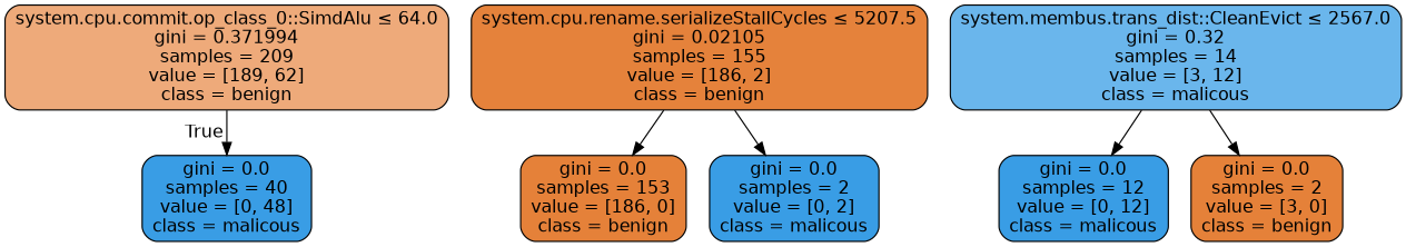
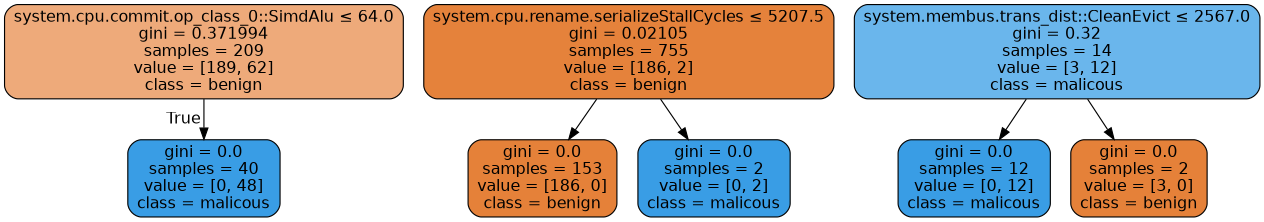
  digraph {
    fontname="DejaVu Sans"
    node [color=black fillcolor="#399de5" fontname="DejaVu Sans" shape=box style="filled, rounded"]
    edge [fontname="DejaVu Sans"]
    n1 [fillcolor="#eeaa7a" label=<system.cpu.commit.op_class_0::SimdAlu &le; 64.0<br/>gini = 0.371994<br/>samples = 209<br/>value = [189, 62]<br/>class = benign>]
    n2 [label=<gini = 0.0<br/>samples = 40<br/>value = [0, 48]<br/>class = malicous>]
-   n3 [fillcolor="#e5823b" label=<system.cpu.rename.serializeStallCycles &le; 5207.5<br/>gini = 0.02105<br/>samples = 155<br/>value = [186, 2]<br/>class = benign>]
+   n3 [fillcolor="#e5823b" label=<system.cpu.rename.serializeStallCycles &le; 5207.5<br/>gini = 0.02105<br/>samples = 755<br/>value = [186, 2]<br/>class = benign>]
    n4 [fillcolor="#e58139" label=<gini = 0.0<br/>samples = 153<br/>value = [186, 0]<br/>class = benign>]
    n5 [label=<gini = 0.0<br/>samples = 2<br/>value = [0, 2]<br/>class = malicous>]
    n6 [fillcolor="#6ab6ec" label=<system.membus.trans_dist::CleanEvict &le; 2567.0<br/>gini = 0.32<br/>samples = 14<br/>value = [3, 12]<br/>class = malicous>]
    n7 [label=<gini = 0.0<br/>samples = 12<br/>value = [0, 12]<br/>class = malicous>]
    n8 [fillcolor="#e58139" label=<gini = 0.0<br/>samples = 2<br/>value = [3, 0]<br/>class = benign>]
    n1 -> n2 [headlabel=True labelangle=45 labeldistance=2.5]
    n3 -> n4
    n3 -> n5
    n6 -> n7
    n6 -> n8
  }
